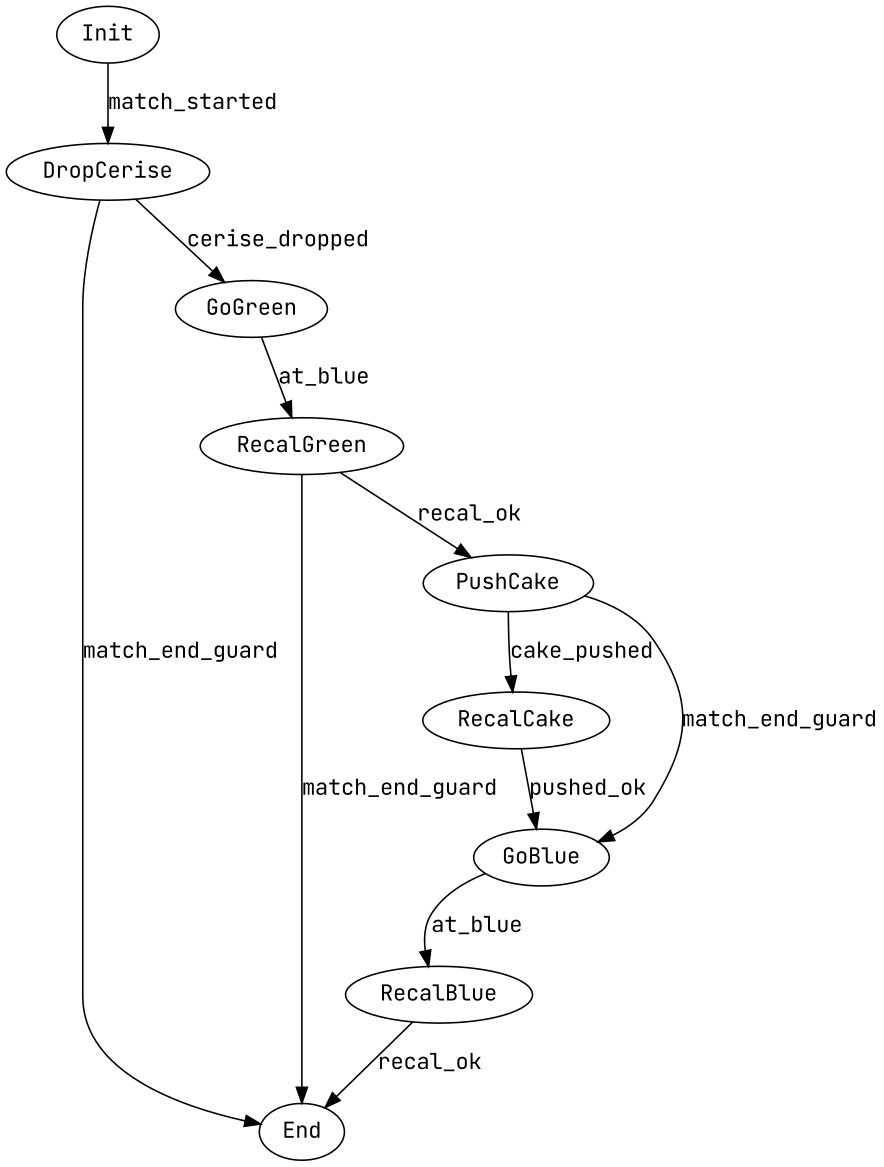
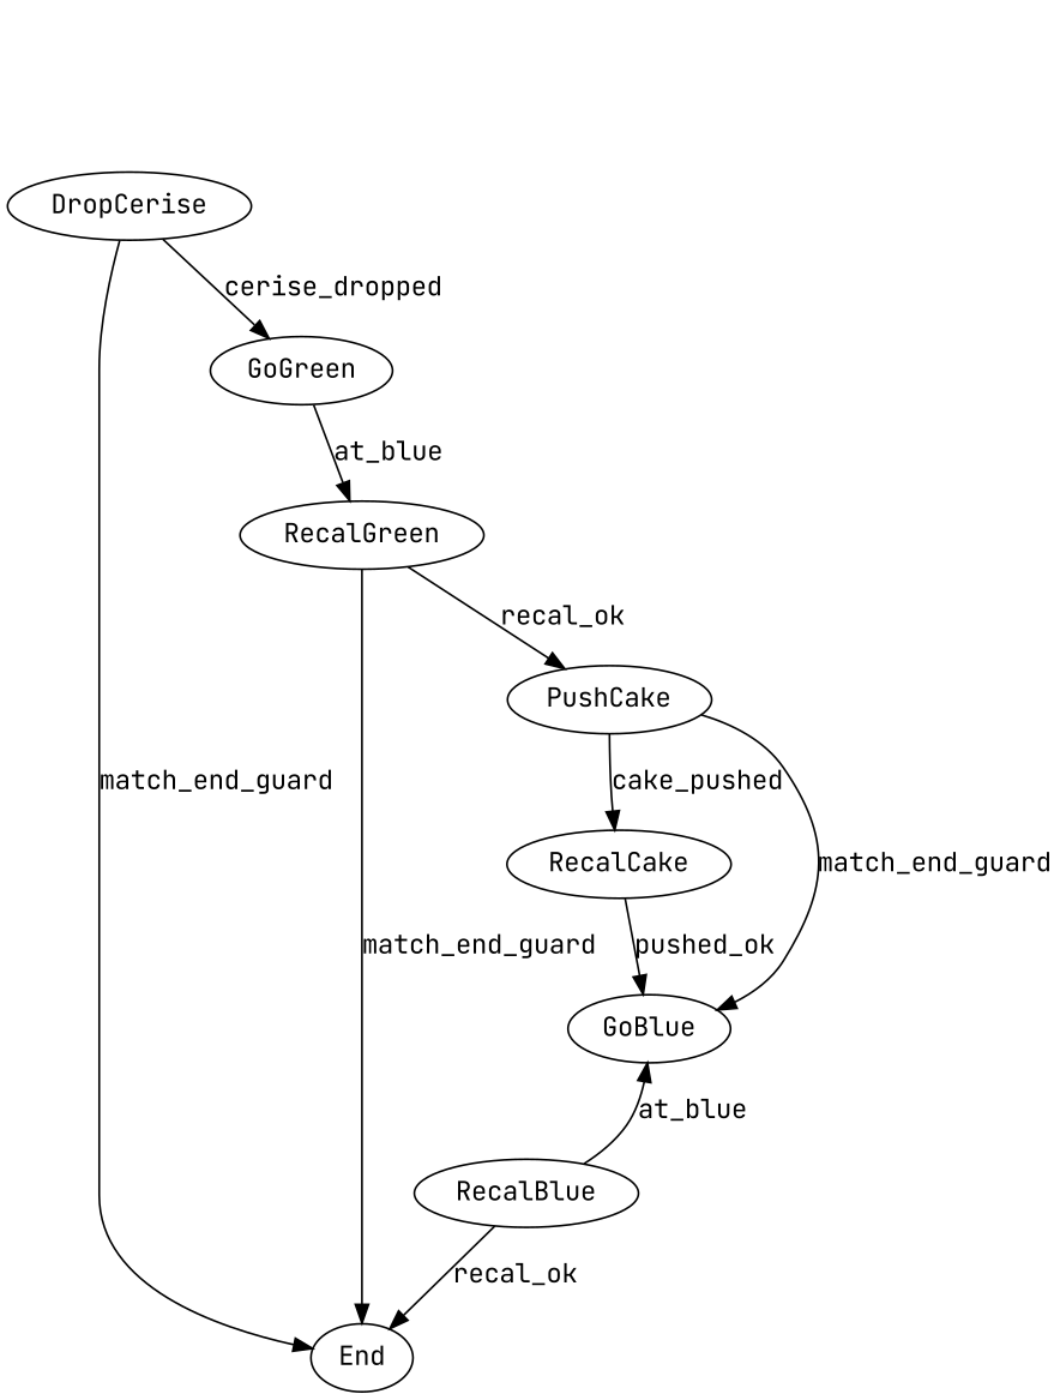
  digraph {
    fontname="JetBrains Mono"
    node [fontname="JetBrains Mono"]
    edge [fontname="JetBrains Mono"]
-   Init
    DropCerise
    End
    GoGreen
    RecalGreen
    PushCake
    RecalCake
    GoBlue
    RecalBlue
-   Init -> DropCerise [label=match_started]
    DropCerise -> End [label=match_end_guard]
    DropCerise -> GoGreen [label=cerise_dropped]
    GoGreen -> RecalGreen [label=at_blue]
    RecalGreen -> End [label=match_end_guard]
    RecalGreen -> PushCake [label=recal_ok]
    PushCake -> RecalCake [label=cake_pushed]
    PushCake -> GoBlue [label=match_end_guard]
    RecalCake -> GoBlue [label=pushed_ok]
-   GoBlue -> RecalBlue [label=at_blue]
+   RecalBlue -> GoBlue [label=at_blue]
    RecalBlue -> End [label=recal_ok]
  }
